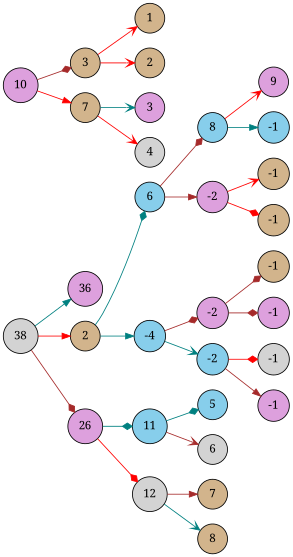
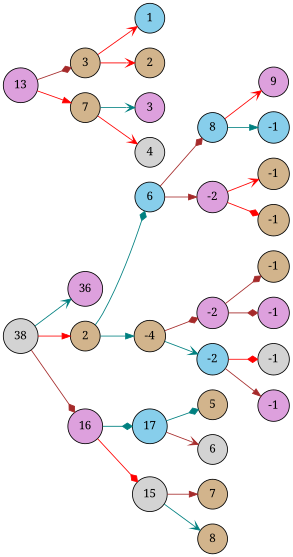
  digraph {
    fontname="Noto Serif"
    rankdir=LR
    node [fillcolor=tan fontname="Noto Serif" shape=circle style=filled]
    edge [arrowhead=diamond color=red fontname="Noto Serif"]
    n1 [fillcolor=lightgrey label=38]
    n2 [fillcolor=plum label=36]
    n3 [label=2]
-   n4 [fillcolor=plum label=26]
+   n4 [fillcolor=plum label=16]
    n5 [fillcolor=skyblue label=6]
-   n6 [fillcolor=skyblue label=-4]
-   n7 [fillcolor=plum label=10]
+   n6 [label=-4]
+   n7 [fillcolor=plum label=13]
    n8 [label=3]
    n9 [label=7]
-   n10 [fillcolor=skyblue label=11]
-   n11 [fillcolor=lightgrey label=12]
+   n10 [fillcolor=skyblue label=17]
+   n11 [fillcolor=lightgrey label=15]
    n12 [fillcolor=skyblue label=8]
    n13 [fillcolor=plum label=-2]
    n14 [fillcolor=plum label=-2]
    n15 [fillcolor=skyblue label=-2]
-   n16 [label=1]
+   n16 [fillcolor=skyblue label=1]
    n17 [label=2]
    n18 [fillcolor=plum label=3]
    n19 [fillcolor=lightgrey label=4]
-   n20 [fillcolor=skyblue label=5]
+   n20 [label=5]
    n21 [fillcolor=lightgrey label=6]
    n22 [label=7]
    n23 [label=8]
    n24 [fillcolor=plum label=9]
    n25 [fillcolor=skyblue label=-1]
    n26 [label=-1]
    n27 [label=-1]
    n28 [label=-1]
    n29 [fillcolor=plum label=-1]
    n30 [fillcolor=lightgrey label=-1]
    n31 [fillcolor=plum label=-1]
-   n1 -> n2 [arrowhead=normal color=teal]
+   n1 -> n2 [arrowhead=vee color=teal]
    n1 -> n3 [arrowhead=normal]
    n1 -> n4 [color=brown]
    n3 -> n5 [color=teal]
    n3 -> n6 [arrowhead=normal color=teal]
    n4 -> n10 [color=teal]
    n4 -> n11
    n5 -> n12 [color=brown]
    n5 -> n13 [arrowhead=normal color=brown]
    n6 -> n14 [color=brown]
    n6 -> n15 [arrowhead=vee color=teal]
    n7 -> n8 [color=brown]
    n7 -> n9 [arrowhead=normal]
    n8 -> n16 [arrowhead=vee]
    n8 -> n17 [arrowhead=vee]
    n9 -> n18 [arrowhead=vee color=teal]
    n9 -> n19 [arrowhead=vee]
    n10 -> n20 [color=teal]
    n10 -> n21 [arrowhead=vee color=brown]
    n11 -> n22 [arrowhead=normal color=brown]
    n11 -> n23 [arrowhead=vee color=teal]
    n12 -> n24 [arrowhead=vee]
    n12 -> n25 [arrowhead=normal color=teal]
    n13 -> n26 [arrowhead=vee]
    n13 -> n27
    n14 -> n28 [color=brown]
    n14 -> n29 [color=brown]
    n15 -> n30
    n15 -> n31 [arrowhead=normal color=brown]
  }
